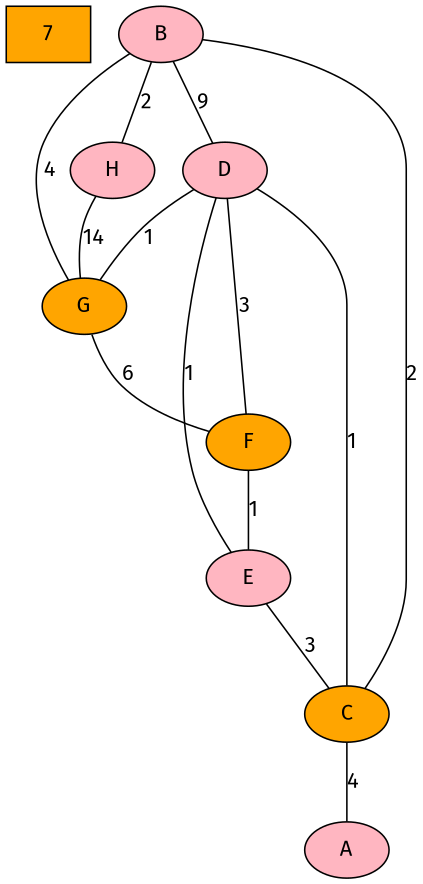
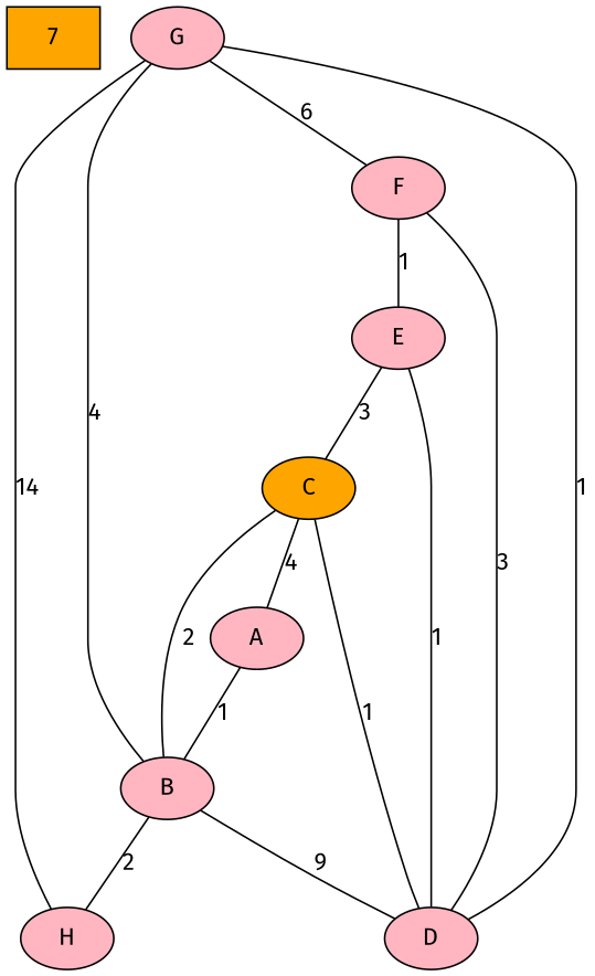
  graph {
    fontname="Fira Sans"
    node [fillcolor=lightpink fontname="Fira Sans" style=filled]
    edge [fontname="Fira Sans"]
    n1 [fillcolor=orange label=7 shape=box]
-   G [fillcolor=orange]
+   G
    H
-   F [fillcolor=orange]
+   F
    E
    C [fillcolor=orange]
    A
    B
    D
    G -- F [label=6]
    H -- G [label=14]
    F -- E [label=1]
    E -- C [label=3]
    C -- A [label=4]
+   A -- B [label=1]
    B -- G [label=4]
    B -- H [label=2]
    B -- C [label=2]
    B -- D [label=9]
    D -- G [label=1]
    D -- F [label=3]
    D -- E [label=1]
    D -- C [label=1]
  }
